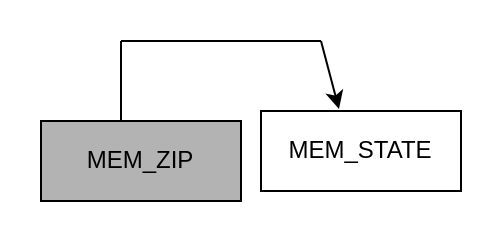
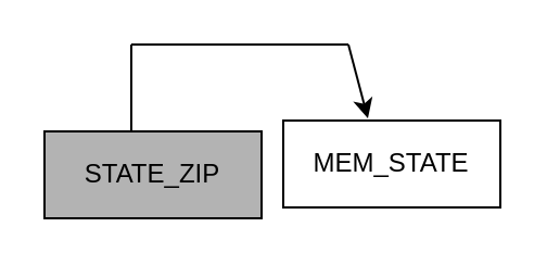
  <mxCell id="0" />
  <mxCell id="1" parent="0" />
- <mxCell id="2" value="MEM_ZIP" style="rounded=0;whiteSpace=wrap;html=1;fillColor=#B3B3B3;" vertex="1" parent="1"><mxGeometry x="20" y="60" width="100" height="40" as="geometry" /></mxCell>
+ <mxCell id="2" value="STATE_ZIP" style="rounded=0;whiteSpace=wrap;html=1;fillColor=#B3B3B3;" vertex="1" parent="1"><mxGeometry x="20" y="60" width="100" height="40" as="geometry" /></mxCell>
  <mxCell id="3" value="MEM_STATE" style="rounded=0;whiteSpace=wrap;html=1;" vertex="1" parent="1"><mxGeometry x="130" y="55" width="100" height="40" as="geometry" /></mxCell>
  <mxCell id="4" value="" style="endArrow=none;html=1;rounded=0;" edge="1" parent="1"><mxGeometry width="50" height="50" relative="1" as="geometry"><mxPoint x="60" y="60" as="sourcePoint" /><mxPoint x="60" y="20" as="targetPoint" /></mxGeometry></mxCell>
  <mxCell id="5" value="" style="endArrow=none;html=1;rounded=0;" edge="1" parent="1"><mxGeometry width="50" height="50" relative="1" as="geometry"><mxPoint x="60" y="20" as="sourcePoint" /><mxPoint x="160" y="20" as="targetPoint" /></mxGeometry></mxCell>
  <mxCell id="6" value="" style="endArrow=classic;html=1;rounded=0;entryX=0.39;entryY=-0.025;entryDx=0;entryDy=0;entryPerimeter=0;" edge="1" parent="1" target="3"><mxGeometry width="50" height="50" relative="1" as="geometry"><mxPoint x="160" y="20" as="sourcePoint" /><mxPoint x="210" y="-30" as="targetPoint" /></mxGeometry></mxCell>
